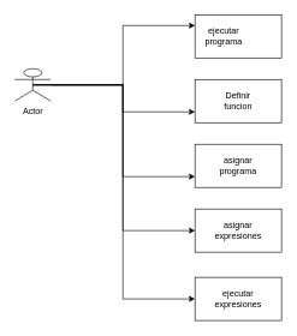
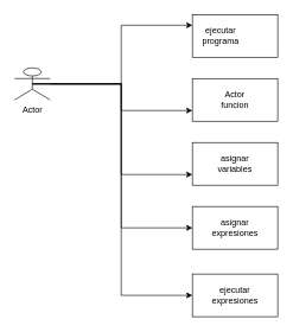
  <mxCell id="0" />
  <mxCell id="1" parent="0" />
  <mxCell id="2" style="edgeStyle=orthogonalEdgeStyle;rounded=0;orthogonalLoop=1;jettySize=auto;html=1;exitX=0.5;exitY=0.5;exitDx=0;exitDy=0;exitPerimeter=0;entryX=0;entryY=0.25;entryDx=0;entryDy=0;" edge="1" parent="1" source="7" target="8"><mxGeometry relative="1" as="geometry" /></mxCell>
  <mxCell id="3" style="edgeStyle=orthogonalEdgeStyle;rounded=0;orthogonalLoop=1;jettySize=auto;html=1;exitX=0.5;exitY=0.5;exitDx=0;exitDy=0;exitPerimeter=0;entryX=0;entryY=0.75;entryDx=0;entryDy=0;" edge="1" parent="1" source="7" target="10"><mxGeometry relative="1" as="geometry" /></mxCell>
  <mxCell id="4" style="edgeStyle=orthogonalEdgeStyle;rounded=0;orthogonalLoop=1;jettySize=auto;html=1;exitX=0.5;exitY=0.5;exitDx=0;exitDy=0;exitPerimeter=0;entryX=0;entryY=0.75;entryDx=0;entryDy=0;" edge="1" parent="1" source="7" target="12"><mxGeometry relative="1" as="geometry" /></mxCell>
  <mxCell id="5" style="edgeStyle=orthogonalEdgeStyle;rounded=0;orthogonalLoop=1;jettySize=auto;html=1;entryX=0;entryY=0.5;entryDx=0;entryDy=0;" edge="1" parent="1" source="7" target="14"><mxGeometry relative="1" as="geometry" /></mxCell>
  <mxCell id="6" style="edgeStyle=orthogonalEdgeStyle;rounded=0;orthogonalLoop=1;jettySize=auto;html=1;exitX=0.5;exitY=0.5;exitDx=0;exitDy=0;exitPerimeter=0;entryX=0;entryY=0.5;entryDx=0;entryDy=0;" edge="1" parent="1" source="7" target="16"><mxGeometry relative="1" as="geometry" /></mxCell>
  <mxCell id="7" value="Actor" style="shape=umlActor;verticalLabelPosition=bottom;verticalAlign=top;html=1;outlineConnect=0;" vertex="1" parent="1"><mxGeometry x="20" y="95" width="50" height="45" as="geometry" /></mxCell>
  <mxCell id="8" value="" style="rounded=0;whiteSpace=wrap;html=1;" vertex="1" parent="1"><mxGeometry x="270" y="20" width="120" height="60" as="geometry" /></mxCell>
  <mxCell id="9" value="ejecutar programa" style="text;html=1;align=center;verticalAlign=middle;whiteSpace=wrap;rounded=0;" vertex="1" parent="1"><mxGeometry x="280" y="35" width="60" height="30" as="geometry" /></mxCell>
  <mxCell id="10" value="" style="rounded=0;whiteSpace=wrap;html=1;" vertex="1" parent="1"><mxGeometry x="270" y="110" width="120" height="60" as="geometry" /></mxCell>
- <mxCell id="11" value="Definir funcion" style="text;html=1;align=center;verticalAlign=middle;whiteSpace=wrap;rounded=0;" vertex="1" parent="1"><mxGeometry x="300" y="125" width="60" height="30" as="geometry" /></mxCell>
+ <mxCell id="11" value="Actor funcion" style="text;html=1;align=center;verticalAlign=middle;whiteSpace=wrap;rounded=0;" vertex="1" parent="1"><mxGeometry x="300" y="125" width="60" height="30" as="geometry" /></mxCell>
  <mxCell id="12" value="" style="rounded=0;whiteSpace=wrap;html=1;" vertex="1" parent="1"><mxGeometry x="270" y="200" width="120" height="60" as="geometry" /></mxCell>
- <mxCell id="13" value="asignar programa" style="text;html=1;align=center;verticalAlign=middle;whiteSpace=wrap;rounded=0;" vertex="1" parent="1"><mxGeometry x="300" y="215" width="60" height="30" as="geometry" /></mxCell>
+ <mxCell id="13" value="asignar variables" style="text;html=1;align=center;verticalAlign=middle;whiteSpace=wrap;rounded=0;" vertex="1" parent="1"><mxGeometry x="300" y="215" width="60" height="30" as="geometry" /></mxCell>
  <mxCell id="14" value="" style="rounded=0;whiteSpace=wrap;html=1;" vertex="1" parent="1"><mxGeometry x="270" y="290" width="120" height="60" as="geometry" /></mxCell>
  <mxCell id="15" value="asignar expresiones" style="text;html=1;align=center;verticalAlign=middle;whiteSpace=wrap;rounded=0;" vertex="1" parent="1"><mxGeometry x="300" y="305" width="60" height="30" as="geometry" /></mxCell>
  <mxCell id="16" value="" style="rounded=0;whiteSpace=wrap;html=1;" vertex="1" parent="1"><mxGeometry x="270" y="385" width="120" height="60" as="geometry" /></mxCell>
  <mxCell id="17" value="ejecutar expresiones" style="text;html=1;align=center;verticalAlign=middle;whiteSpace=wrap;rounded=0;" vertex="1" parent="1"><mxGeometry x="300" y="400" width="60" height="30" as="geometry" /></mxCell>
